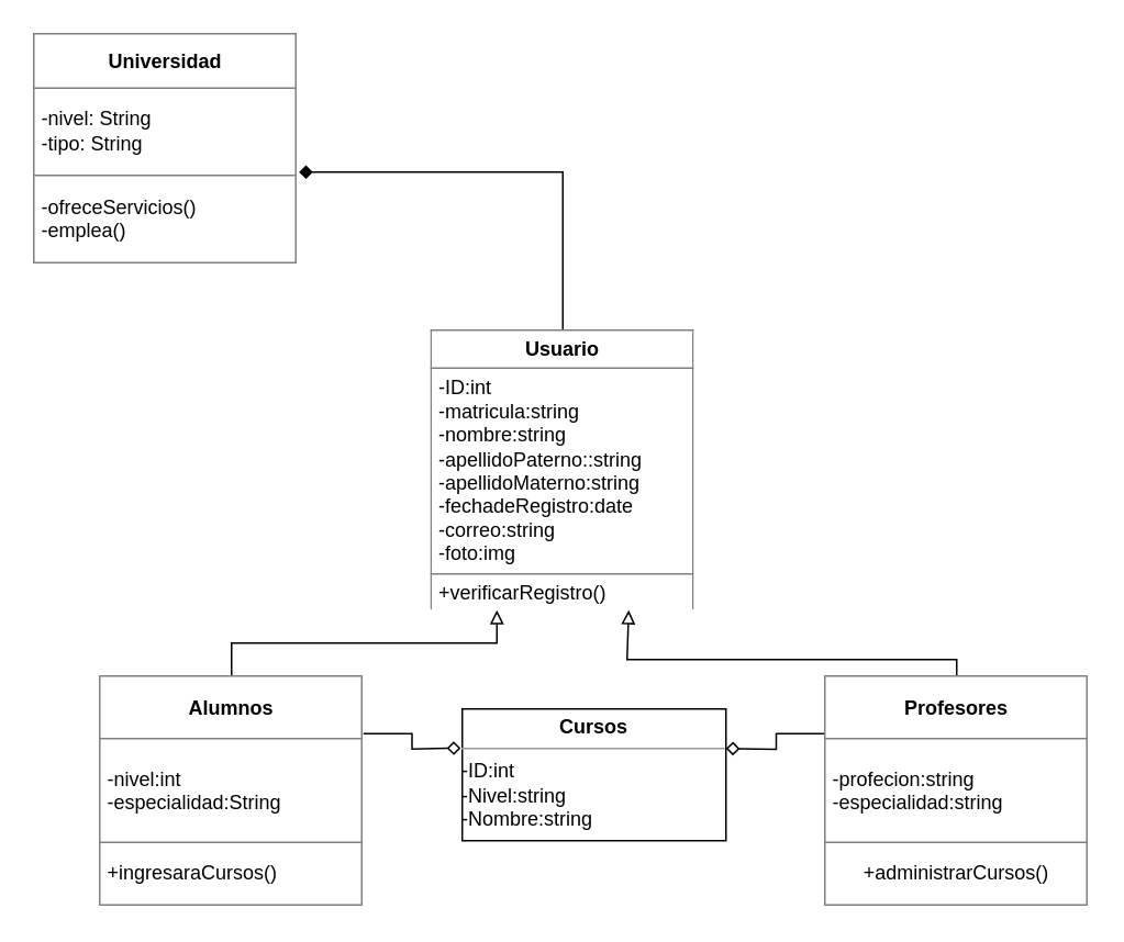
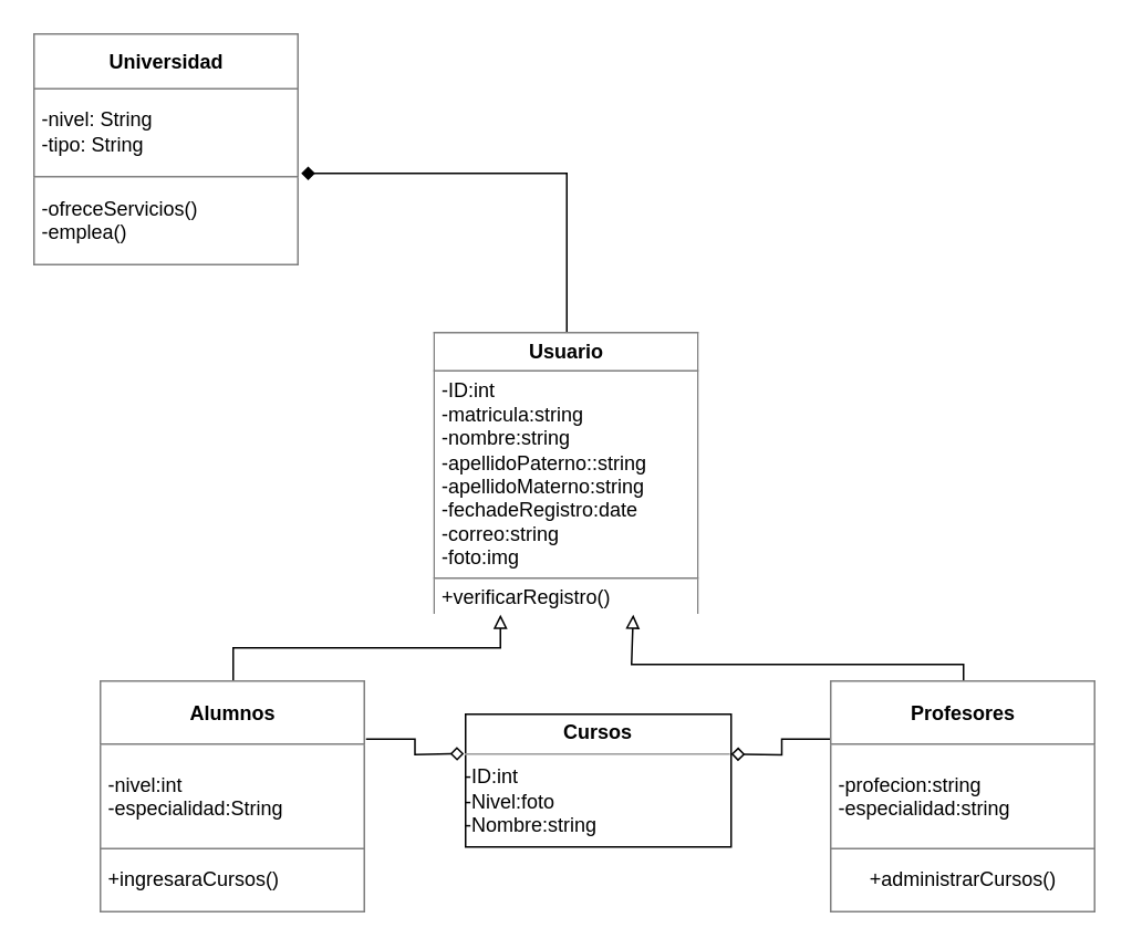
  <mxCell id="0" />
  <mxCell id="1" parent="0" />
  <mxCell id="2" value="&lt;table border=&quot;1&quot; width=&quot;100%&quot; cellpadding=&quot;4&quot; style=&quot;width: 100% ; height: 100% ; border-collapse: collapse&quot;&gt;&lt;tbody&gt;&lt;tr&gt;&lt;th align=&quot;center&quot;&gt;Universidad&lt;/th&gt;&lt;/tr&gt;&lt;tr&gt;&lt;td&gt;-nivel: String&lt;br&gt;-tipo: String&lt;/td&gt;&lt;/tr&gt;&lt;tr&gt;&lt;td&gt;-ofreceServicios()&lt;br&gt;-emplea()&lt;/td&gt;&lt;/tr&gt;&lt;/tbody&gt;&lt;/table&gt;" style="text;html=1;strokeColor=none;fillColor=none;overflow=fill;" vertex="1" parent="1"><mxGeometry x="20" y="20" width="160" height="140" as="geometry" /></mxCell>
  <mxCell id="3" style="edgeStyle=orthogonalEdgeStyle;rounded=0;orthogonalLoop=1;jettySize=auto;html=1;exitX=0.5;exitY=0;exitDx=0;exitDy=0;entryX=1.006;entryY=0.6;entryDx=0;entryDy=0;entryPerimeter=0;endArrow=diamond;endFill=1;" edge="1" parent="1" source="4" target="2"><mxGeometry relative="1" as="geometry" /></mxCell>
  <mxCell id="4" value="&lt;table border=&quot;1&quot; width=&quot;100%&quot; cellpadding=&quot;4&quot; style=&quot;width: 100% ; height: 100% ; border-collapse: collapse&quot;&gt;&lt;tbody&gt;&lt;tr&gt;&lt;th align=&quot;center&quot;&gt;Usuario&lt;/th&gt;&lt;/tr&gt;&lt;tr&gt;&lt;td&gt;-ID:int&lt;br&gt;-matricula:string&lt;br&gt;-nombre:string&lt;br&gt;-apellidoPaterno::string&lt;br&gt;-apellidoMaterno:string&lt;br&gt;-fechadeRegistro:date&lt;br&gt;-correo:string&lt;br&gt;-foto:img&lt;/td&gt;&lt;/tr&gt;&lt;tr&gt;&lt;td&gt;+verificarRegistro()&lt;br&gt;&lt;/td&gt;&lt;/tr&gt;&lt;/tbody&gt;&lt;/table&gt;" style="text;html=1;strokeColor=none;fillColor=none;overflow=fill;" vertex="1" parent="1"><mxGeometry x="261" y="200" width="160" height="170" as="geometry" /></mxCell>
  <mxCell id="5" style="edgeStyle=orthogonalEdgeStyle;rounded=0;orthogonalLoop=1;jettySize=auto;html=1;exitX=0.5;exitY=0;exitDx=0;exitDy=0;entryX=0.25;entryY=1;entryDx=0;entryDy=0;endArrow=block;endFill=0;" edge="1" parent="1" source="7" target="4"><mxGeometry relative="1" as="geometry" /></mxCell>
  <mxCell id="6" style="edgeStyle=orthogonalEdgeStyle;rounded=0;orthogonalLoop=1;jettySize=auto;html=1;exitX=1;exitY=0.25;exitDx=0;exitDy=0;entryX=-0.006;entryY=0.103;entryDx=0;entryDy=0;entryPerimeter=0;endArrow=diamond;endFill=0;" edge="1" parent="1" source="7"><mxGeometry relative="1" as="geometry"><mxPoint x="279.04" y="453.755" as="targetPoint" /></mxGeometry></mxCell>
  <mxCell id="7" value="&lt;table border=&quot;1&quot; width=&quot;100%&quot; cellpadding=&quot;4&quot; style=&quot;width: 100% ; height: 100% ; border-collapse: collapse&quot;&gt;&lt;tbody&gt;&lt;tr&gt;&lt;th align=&quot;center&quot;&gt;&lt;b&gt;Alumnos&lt;/b&gt;&lt;/th&gt;&lt;/tr&gt;&lt;tr&gt;&lt;td&gt;-nivel:int&lt;br&gt;-especialidad:String&lt;br&gt;&lt;/td&gt;&lt;/tr&gt;&lt;tr&gt;&lt;td&gt;+ingresaraCursos()&lt;/td&gt;&lt;/tr&gt;&lt;/tbody&gt;&lt;/table&gt;" style="text;html=1;strokeColor=none;fillColor=none;overflow=fill;" vertex="1" parent="1"><mxGeometry x="60" y="410" width="160" height="140" as="geometry" /></mxCell>
  <mxCell id="8" style="edgeStyle=orthogonalEdgeStyle;rounded=0;orthogonalLoop=1;jettySize=auto;html=1;entryX=0.75;entryY=1;entryDx=0;entryDy=0;endArrow=block;endFill=0;" edge="1" parent="1" source="10" target="4"><mxGeometry relative="1" as="geometry"><Array as="points"><mxPoint x="580" y="400" /><mxPoint x="380" y="400" /></Array></mxGeometry></mxCell>
  <mxCell id="9" style="edgeStyle=orthogonalEdgeStyle;rounded=0;orthogonalLoop=1;jettySize=auto;html=1;exitX=0;exitY=0.25;exitDx=0;exitDy=0;endArrow=diamond;endFill=0;" edge="1" parent="1" source="10"><mxGeometry relative="1" as="geometry"><mxPoint x="440" y="454" as="targetPoint" /></mxGeometry></mxCell>
  <mxCell id="10" value="&lt;table border=&quot;1&quot; width=&quot;100%&quot; cellpadding=&quot;4&quot; style=&quot;width: 100% ; height: 100% ; border-collapse: collapse&quot;&gt;&lt;tbody&gt;&lt;tr&gt;&lt;th align=&quot;center&quot;&gt;Profesores&lt;br&gt;&lt;/th&gt;&lt;/tr&gt;&lt;tr&gt;&lt;td&gt;-profecion:string&lt;br&gt;-especialidad:string&lt;/td&gt;&lt;/tr&gt;&lt;tr&gt;&lt;td align=&quot;center&quot;&gt;+administrarCursos()&lt;/td&gt;&lt;/tr&gt;&lt;/tbody&gt;&lt;/table&gt;" style="text;html=1;strokeColor=none;fillColor=none;overflow=fill;" vertex="1" parent="1"><mxGeometry x="500" y="410" width="160" height="140" as="geometry" /></mxCell>
- <mxCell id="11" value="&lt;p style=&quot;margin: 0px ; margin-top: 4px ; text-align: center&quot;&gt;&lt;b&gt;Cursos&lt;/b&gt;&lt;/p&gt;&lt;hr size=&quot;1&quot;&gt;&lt;div style=&quot;height: 2px&quot;&gt;-ID:int&lt;br&gt;-Nivel:string&lt;br&gt;-Nombre:string&lt;br&gt;&lt;/div&gt;" style="verticalAlign=top;align=left;overflow=fill;fontSize=12;fontFamily=Helvetica;html=1;" vertex="1" parent="1"><mxGeometry x="280" y="430" width="160" height="80" as="geometry" /></mxCell>
+ <mxCell id="11" value="&lt;p style=&quot;margin: 0px ; margin-top: 4px ; text-align: center&quot;&gt;&lt;b&gt;Cursos&lt;/b&gt;&lt;/p&gt;&lt;hr size=&quot;1&quot;&gt;&lt;div style=&quot;height: 2px&quot;&gt;-ID:int&lt;br&gt;-Nivel:foto&lt;br&gt;-Nombre:string&lt;br&gt;&lt;/div&gt;" style="verticalAlign=top;align=left;overflow=fill;fontSize=12;fontFamily=Helvetica;html=1;" vertex="1" parent="1"><mxGeometry x="280" y="430" width="160" height="80" as="geometry" /></mxCell>
